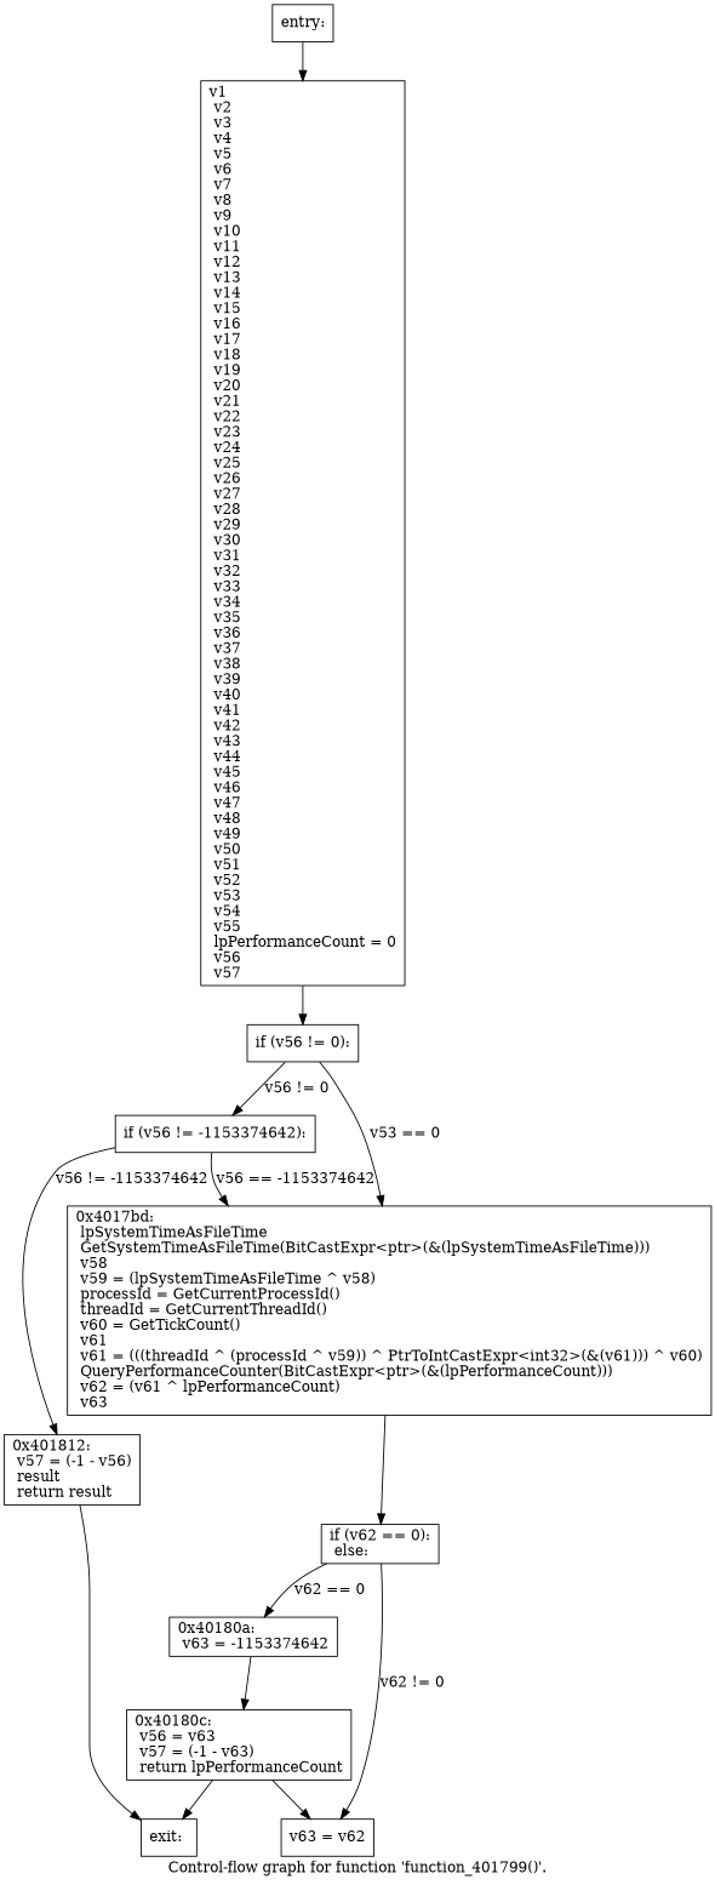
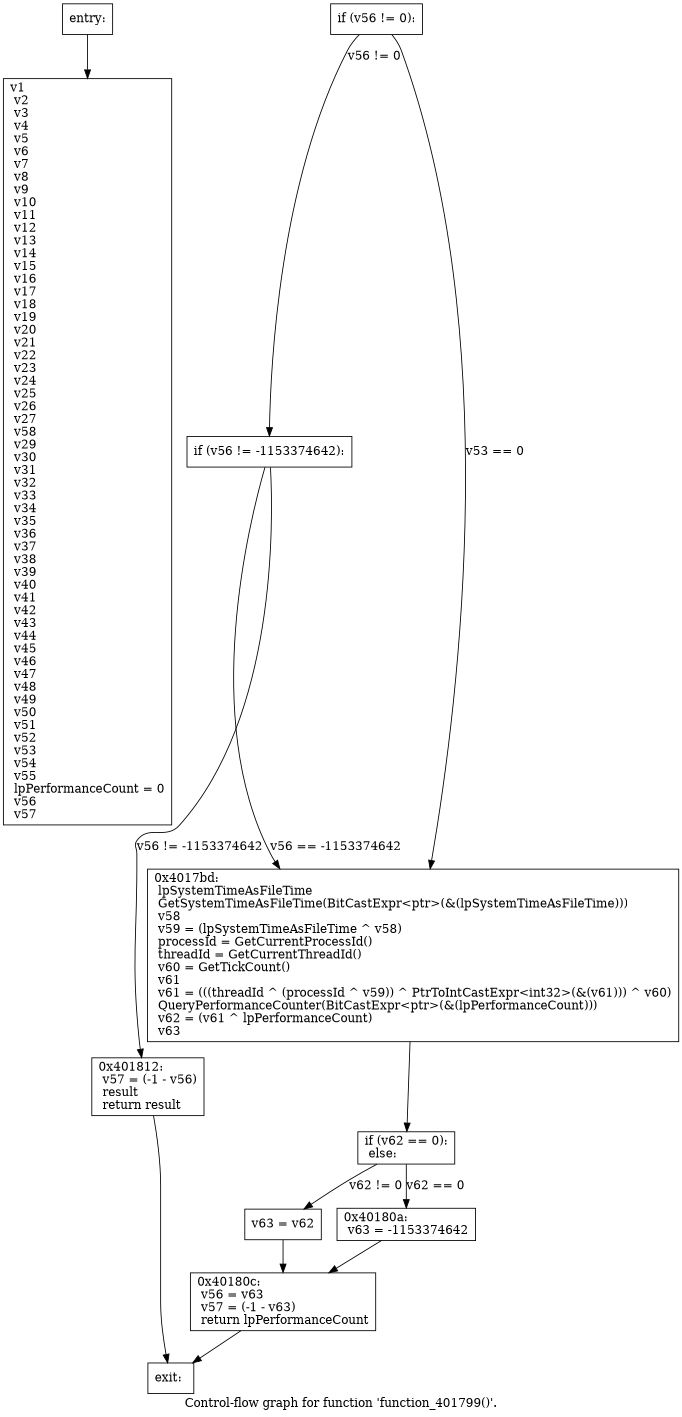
  digraph {
    label="Control-flow graph for function 'function_401799()'."
    node [shape=record]
    n1 [label="{entry:\l}"]
-   n2 [label="{  v1\l  v2\l  v3\l  v4\l  v5\l  v6\l  v7\l  v8\l  v9\l  v10\l  v11\l  v12\l  v13\l  v14\l  v15\l  v16\l  v17\l  v18\l  v19\l  v20\l  v21\l  v22\l  v23\l  v24\l  v25\l  v26\l  v27\l  v28\l  v29\l  v30\l  v31\l  v32\l  v33\l  v34\l  v35\l  v36\l  v37\l  v38\l  v39\l  v40\l  v41\l  v42\l  v43\l  v44\l  v45\l  v46\l  v47\l  v48\l  v49\l  v50\l  v51\l  v52\l  v53\l  v54\l  v55\l  lpPerformanceCount = 0\l  v56\l  v57\l}"]
+   n2 [label="{  v1\l  v2\l  v3\l  v4\l  v5\l  v6\l  v7\l  v8\l  v9\l  v10\l  v11\l  v12\l  v13\l  v14\l  v15\l  v16\l  v17\l  v18\l  v19\l  v20\l  v21\l  v22\l  v23\l  v24\l  v25\l  v26\l  v27\l  v58\l  v29\l  v30\l  v31\l  v32\l  v33\l  v34\l  v35\l  v36\l  v37\l  v38\l  v39\l  v40\l  v41\l  v42\l  v43\l  v44\l  v45\l  v46\l  v47\l  v48\l  v49\l  v50\l  v51\l  v52\l  v53\l  v54\l  v55\l  lpPerformanceCount = 0\l  v56\l  v57\l}"]
    n3 [label="{  if (v56 != 0):\l}"]
    n4 [label="{  if (v56 != -1153374642):\l}"]
    n5 [label="{0x4017bd:\l  lpSystemTimeAsFileTime\l  GetSystemTimeAsFileTime(BitCastExpr\<ptr\>(&(lpSystemTimeAsFileTime)))\l  v58\l  v59 = (lpSystemTimeAsFileTime ^ v58)\l  processId = GetCurrentProcessId()\l  threadId = GetCurrentThreadId()\l  v60 = GetTickCount()\l  v61\l  v61 = (((threadId ^ (processId ^ v59)) ^ PtrToIntCastExpr\<int32\>(&(v61))) ^ v60)\l  QueryPerformanceCounter(BitCastExpr\<ptr\>(&(lpPerformanceCount)))\l  v62 = (v61 ^ lpPerformanceCount)\l  v63\l}"]
    n6 [label="{0x401812:\l  v57 = (-1 - v56)\l  result\l  return result\l}"]
    n7 [label="{  if (v62 == 0):\l  else:\l}"]
    n8 [label="{exit:\l}"]
    n9 [label="{0x40180a:\l  v63 = -1153374642\l}"]
    n10 [label="{  v63 = v62\l}"]
    n11 [label="{0x40180c:\l  v56 = v63\l  v57 = (-1 - v63)\l  return lpPerformanceCount\l}"]
    n1 -> n2
-   n2 -> n3
    n3 -> n4 [label="v56 != 0"]
    n3 -> n5 [label="v53 == 0"]
    n4 -> n5 [label="v56 == -1153374642"]
    n4 -> n6 [label="v56 != -1153374642"]
    n5 -> n7
    n6 -> n8
    n7 -> n9 [label="v62 == 0"]
    n7 -> n10 [label="v62 != 0"]
    n9 -> n11
-   n11 -> n10
+   n10 -> n11
    n11 -> n8
  }
